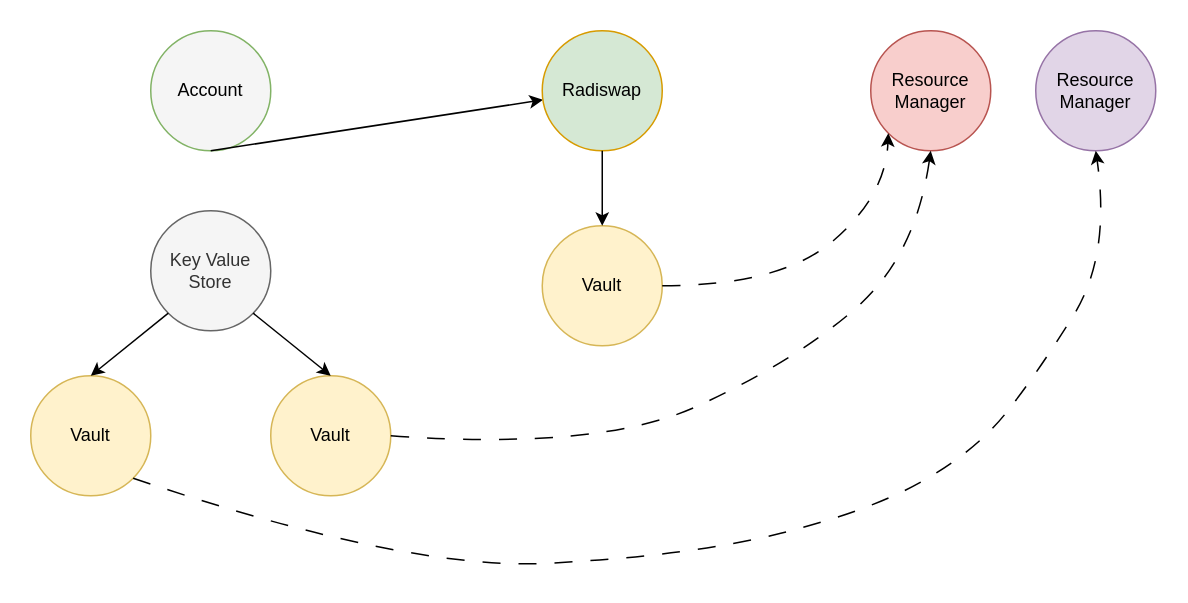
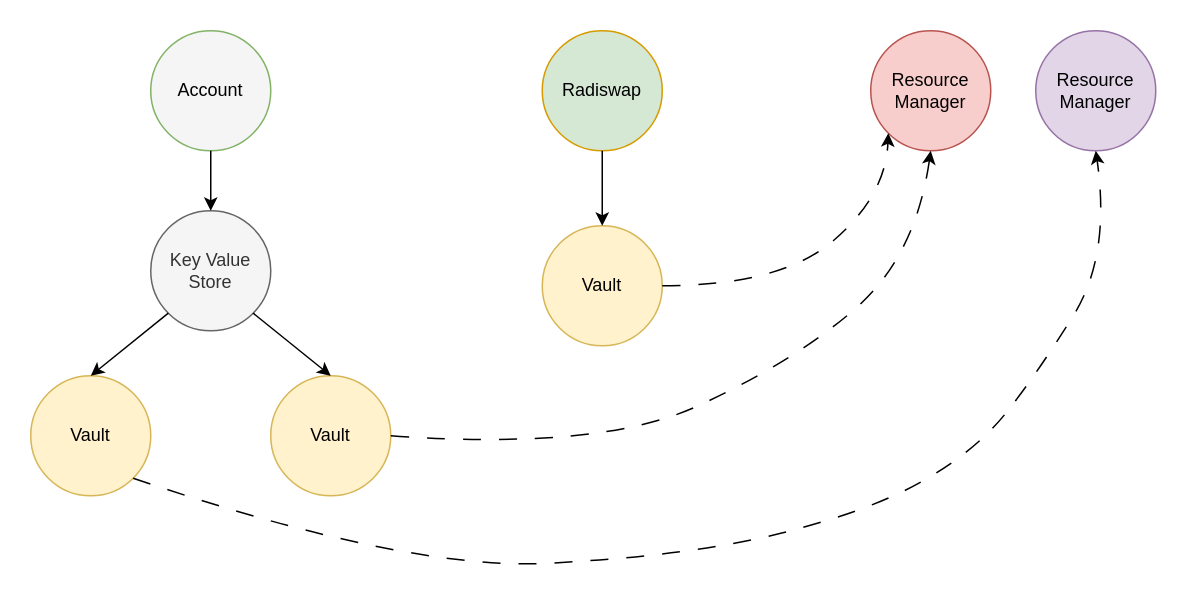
  <mxCell id="0" />
  <mxCell id="1" parent="0" />
  <mxCell id="2" value="Account" style="ellipse;whiteSpace=wrap;html=1;aspect=fixed;fillColor=#f5f5f5;strokeColor=#82b366;" vertex="1" parent="1"><mxGeometry x="100" y="20" width="80" height="80" as="geometry" /></mxCell>
  <mxCell id="3" value="Key Value Store" style="ellipse;whiteSpace=wrap;html=1;aspect=fixed;fillColor=#f5f5f5;fontColor=#333333;strokeColor=#666666;" vertex="1" parent="1"><mxGeometry x="100" y="140" width="80" height="80" as="geometry" /></mxCell>
- <mxCell id="4" value="" style="endArrow=classic;html=1;rounded=0;exitX=0.5;exitY=1;exitDx=0;exitDy=0;" edge="1" parent="1" source="2" target="9"><mxGeometry width="50" height="50" relative="1" as="geometry"><mxPoint x="280" y="320" as="sourcePoint" /><mxPoint x="330" y="270" as="targetPoint" /></mxGeometry></mxCell>
+ <mxCell id="4" value="" style="endArrow=classic;html=1;rounded=0;exitX=0.5;exitY=1;exitDx=0;exitDy=0;entryX=0.5;entryY=0;entryDx=0;entryDy=0;" edge="1" parent="1" source="2" target="3"><mxGeometry width="50" height="50" relative="1" as="geometry"><mxPoint x="280" y="320" as="sourcePoint" /><mxPoint x="330" y="270" as="targetPoint" /></mxGeometry></mxCell>
  <mxCell id="5" value="Vault" style="ellipse;whiteSpace=wrap;html=1;aspect=fixed;fillColor=#fff2cc;strokeColor=#d6b656;" vertex="1" parent="1"><mxGeometry x="20" y="250" width="80" height="80" as="geometry" /></mxCell>
  <mxCell id="6" value="Vault" style="ellipse;whiteSpace=wrap;html=1;aspect=fixed;fillColor=#fff2cc;strokeColor=#d6b656;" vertex="1" parent="1"><mxGeometry x="180" y="250" width="80" height="80" as="geometry" /></mxCell>
  <mxCell id="7" value="" style="endArrow=classic;html=1;rounded=0;exitX=1;exitY=1;exitDx=0;exitDy=0;entryX=0.5;entryY=0;entryDx=0;entryDy=0;" edge="1" parent="1" source="3" target="6"><mxGeometry width="50" height="50" relative="1" as="geometry"><mxPoint x="150" y="110" as="sourcePoint" /><mxPoint x="150" y="150" as="targetPoint" /></mxGeometry></mxCell>
  <mxCell id="8" value="" style="endArrow=classic;html=1;rounded=0;exitX=0;exitY=1;exitDx=0;exitDy=0;entryX=0.5;entryY=0;entryDx=0;entryDy=0;" edge="1" parent="1" source="3" target="5"><mxGeometry width="50" height="50" relative="1" as="geometry"><mxPoint x="178" y="218" as="sourcePoint" /><mxPoint x="230" y="260" as="targetPoint" /></mxGeometry></mxCell>
  <mxCell id="9" value="Radiswap" style="ellipse;whiteSpace=wrap;html=1;aspect=fixed;fillColor=#d5e8d4;strokeColor=#d79b00;" vertex="1" parent="1"><mxGeometry x="361" y="20" width="80" height="80" as="geometry" /></mxCell>
  <mxCell id="10" value="Vault" style="ellipse;whiteSpace=wrap;html=1;aspect=fixed;fillColor=#fff2cc;strokeColor=#d6b656;" vertex="1" parent="1"><mxGeometry x="361" y="150" width="80" height="80" as="geometry" /></mxCell>
  <mxCell id="11" value="" style="endArrow=classic;html=1;rounded=0;exitX=0.5;exitY=1;exitDx=0;exitDy=0;entryX=0.5;entryY=0;entryDx=0;entryDy=0;" edge="1" parent="1" source="9" target="10"><mxGeometry width="50" height="50" relative="1" as="geometry"><mxPoint x="401" y="128" as="sourcePoint" /><mxPoint x="383" y="70" as="targetPoint" /></mxGeometry></mxCell>
  <mxCell id="12" value="Resource Manager" style="ellipse;whiteSpace=wrap;html=1;aspect=fixed;fillColor=#f8cecc;strokeColor=#b85450;" vertex="1" parent="1"><mxGeometry x="580" y="20" width="80" height="80" as="geometry" /></mxCell>
  <mxCell id="13" value="" style="curved=1;endArrow=classic;html=1;rounded=0;entryX=0;entryY=1;entryDx=0;entryDy=0;exitX=1;exitY=0.5;exitDx=0;exitDy=0;dashed=1;dashPattern=12 12;" edge="1" parent="1" source="10" target="12"><mxGeometry width="50" height="50" relative="1" as="geometry"><mxPoint x="330" y="190" as="sourcePoint" /><mxPoint x="380" y="140" as="targetPoint" /><Array as="points"><mxPoint x="520" y="190" /><mxPoint x="590" y="130" /></Array></mxGeometry></mxCell>
  <mxCell id="14" value="" style="curved=1;endArrow=classic;html=1;rounded=0;entryX=0.5;entryY=1;entryDx=0;entryDy=0;exitX=1;exitY=0.5;exitDx=0;exitDy=0;dashed=1;dashPattern=12 12;" edge="1" parent="1" source="6" target="12"><mxGeometry width="50" height="50" relative="1" as="geometry"><mxPoint x="470" y="200" as="sourcePoint" /><mxPoint x="622" y="98" as="targetPoint" /><Array as="points"><mxPoint x="400" y="300" /><mxPoint x="530" y="240" /><mxPoint x="610" y="170" /></Array></mxGeometry></mxCell>
  <mxCell id="15" value="Resource Manager" style="ellipse;whiteSpace=wrap;html=1;aspect=fixed;fillColor=#e1d5e7;strokeColor=#9673a6;" vertex="1" parent="1"><mxGeometry x="690" y="20" width="80" height="80" as="geometry" /></mxCell>
  <mxCell id="16" value="" style="curved=1;endArrow=classic;html=1;rounded=0;exitX=1;exitY=1;exitDx=0;exitDy=0;dashed=1;dashPattern=12 12;entryX=0.5;entryY=1;entryDx=0;entryDy=0;" edge="1" parent="1" source="5" target="15"><mxGeometry width="50" height="50" relative="1" as="geometry"><mxPoint x="270" y="300" as="sourcePoint" /><mxPoint x="782" y="88" as="targetPoint" /><Array as="points"><mxPoint x="270" y="380" /><mxPoint x="460" y="370" /><mxPoint x="580" y="340" /><mxPoint x="650" y="300" /><mxPoint x="690" y="250" /><mxPoint x="740" y="170" /></Array></mxGeometry></mxCell>
